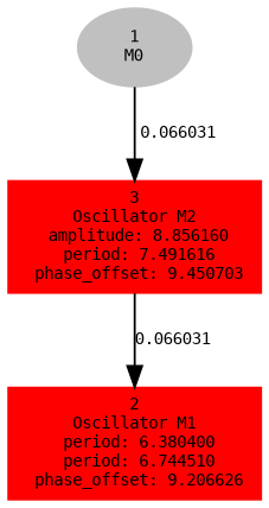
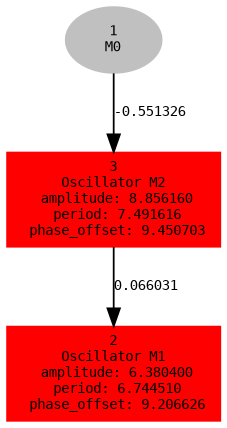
  digraph {
    fontname="DejaVu Sans Mono"
    forcelabels=true
    node [color=red fontname="DejaVu Sans Mono" fontsize=8 style=filled shape=box]
    edge [fontname="DejaVu Sans Mono" fontsize=8]
    n1 [color=grey label=<1<BR/>M0> shape=""]
    n2 [label=<3<BR />Oscillator M2<BR /> amplitude: 8.856160<BR /> period: 7.491616<BR /> phase_offset: 9.450703>]
-   n3 [label=<2<BR />Oscillator M1<BR /> period: 6.380400<BR /> period: 6.744510<BR /> phase_offset: 9.206626>]
-   n1 -> n2 [label="0.066031 "]
+   n3 [label=<2<BR />Oscillator M1<BR /> amplitude: 6.380400<BR /> period: 6.744510<BR /> phase_offset: 9.206626>]
+   n1 -> n2 [label="-0.551326 "]
    n2 -> n3 [label="0.066031 "]
  }
